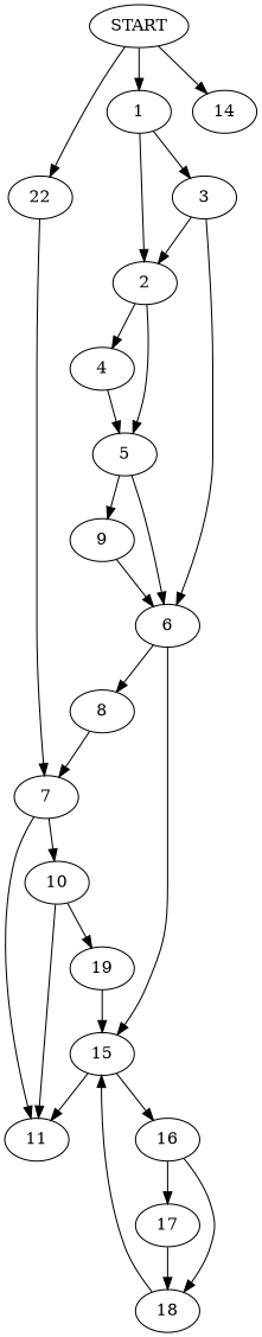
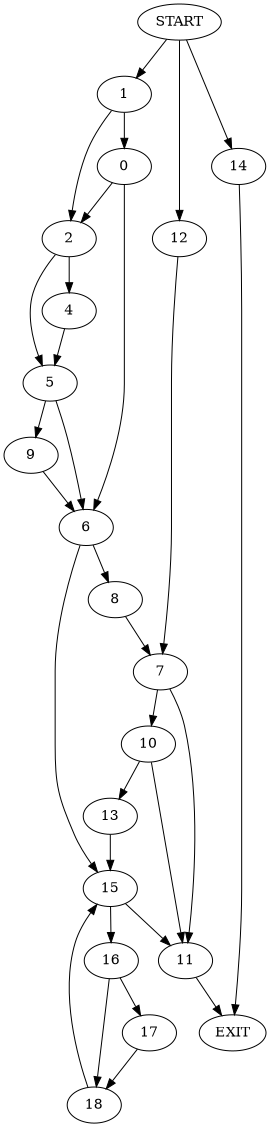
  digraph {
    n1 [label=START]
    1
-   12 [label=22]
+   12
    14
    2
-   3
+   3 [label=0]
    7
+   n8 [label=EXIT]
    4
    5
    6
    9
    8
    15
    10
    11
-   13 [label=19]
+   13
    16
    17
    18
    n1 -> 1
    n1 -> 12
    n1 -> 14
    1 -> 2
    1 -> 3
    12 -> 7
+   14 -> n8
    2 -> 4
    2 -> 5
    3 -> 2
    3 -> 6
    7 -> 10
    7 -> 11
    4 -> 5
    5 -> 6
    5 -> 9
    6 -> 8
    6 -> 15
    9 -> 6
    8 -> 7
    15 -> 11
    15 -> 16
    10 -> 11
    10 -> 13
+   11 -> n8
    13 -> 15
    16 -> 17
    16 -> 18
    17 -> 18
    18 -> 15
  }
